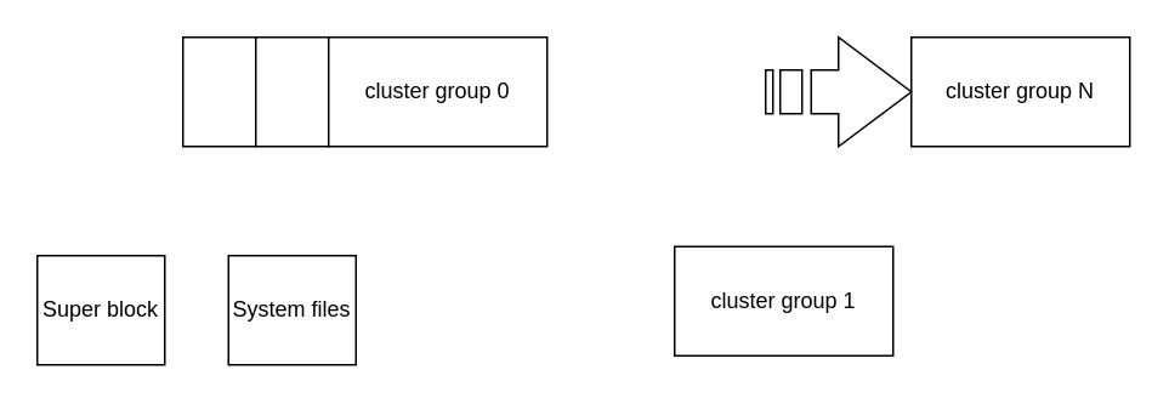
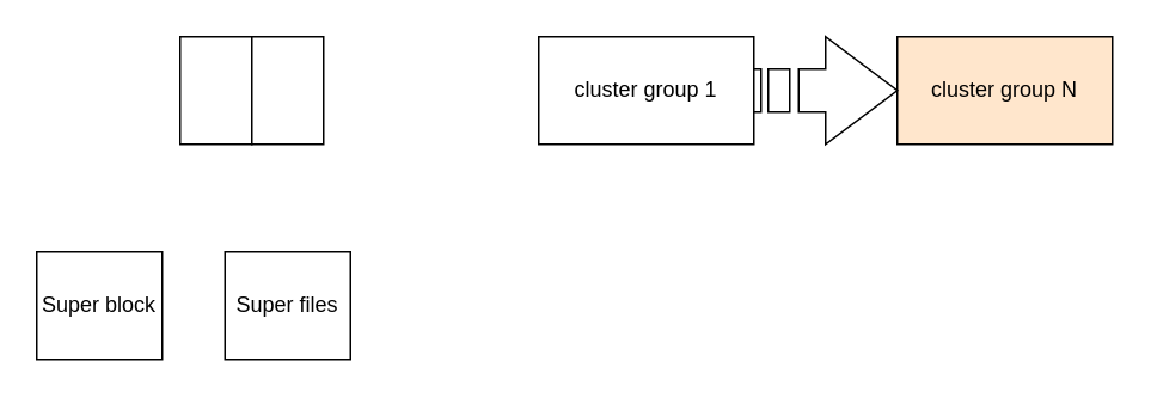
  <mxCell id="0" />
  <mxCell id="1" parent="0" />
  <mxCell id="2" value="Super block" style="rounded=0;whiteSpace=wrap;html=1;" vertex="1" parent="1"><mxGeometry x="20" y="140" width="70" height="60" as="geometry" /></mxCell>
  <mxCell id="3" value="" style="rounded=0;whiteSpace=wrap;html=1;" vertex="1" parent="1"><mxGeometry x="100" y="20" width="40" height="60" as="geometry" /></mxCell>
  <mxCell id="4" value="" style="rounded=0;whiteSpace=wrap;html=1;" vertex="1" parent="1"><mxGeometry x="140" y="20" width="40" height="60" as="geometry" /></mxCell>
- <mxCell id="5" value="cluster group 0" style="rounded=0;whiteSpace=wrap;html=1;" vertex="1" parent="1"><mxGeometry x="180" y="20" width="120" height="60" as="geometry" /></mxCell>
- <mxCell id="6" value="cluster group 1" style="rounded=0;whiteSpace=wrap;html=1;" vertex="1" parent="1"><mxGeometry x="370" y="135" width="120" height="60" as="geometry" /></mxCell>
- <mxCell id="7" value="cluster group N" style="rounded=0;whiteSpace=wrap;html=1;" vertex="1" parent="1"><mxGeometry x="500" y="20" width="120" height="60" as="geometry" /></mxCell>
+ <mxCell id="6" value="cluster group 1" style="rounded=0;whiteSpace=wrap;html=1;" vertex="1" parent="1"><mxGeometry x="300" y="20" width="120" height="60" as="geometry" /></mxCell>
+ <mxCell id="7" value="cluster group N" style="rounded=0;whiteSpace=wrap;html=1;fillColor=#ffe6cc;" vertex="1" parent="1"><mxGeometry x="500" y="20" width="120" height="60" as="geometry" /></mxCell>
  <mxCell id="8" value="" style="html=1;shadow=0;dashed=0;align=center;verticalAlign=middle;shape=mxgraph.arrows2.stripedArrow;dy=0.6;dx=40;notch=25;" vertex="1" parent="1"><mxGeometry x="420" y="20" width="80" height="60" as="geometry" /></mxCell>
- <mxCell id="9" value="System files" style="rounded=0;whiteSpace=wrap;html=1;" vertex="1" parent="1"><mxGeometry x="125" y="140" width="70" height="60" as="geometry" /></mxCell>
+ <mxCell id="9" value="Super files" style="rounded=0;whiteSpace=wrap;html=1;" vertex="1" parent="1"><mxGeometry x="125" y="140" width="70" height="60" as="geometry" /></mxCell>
